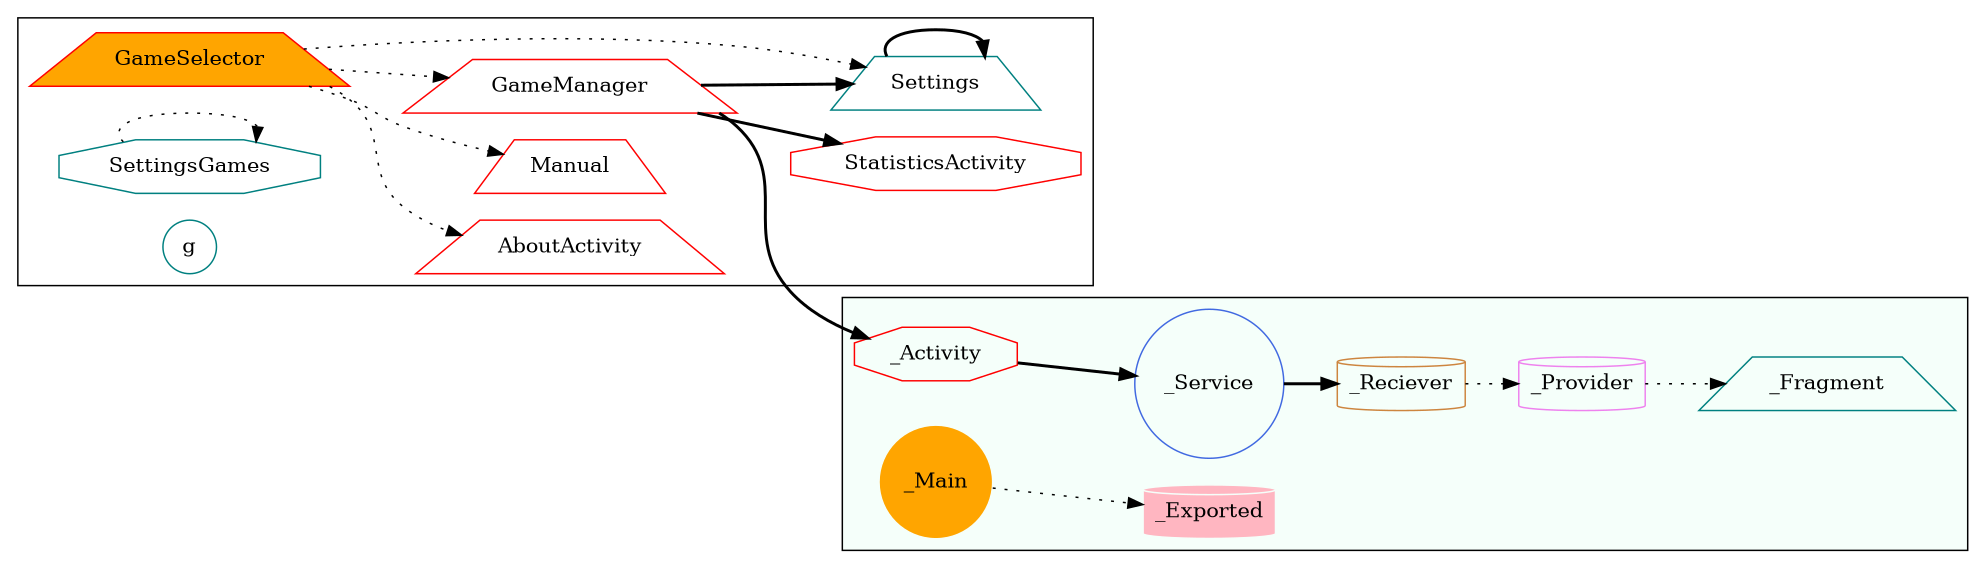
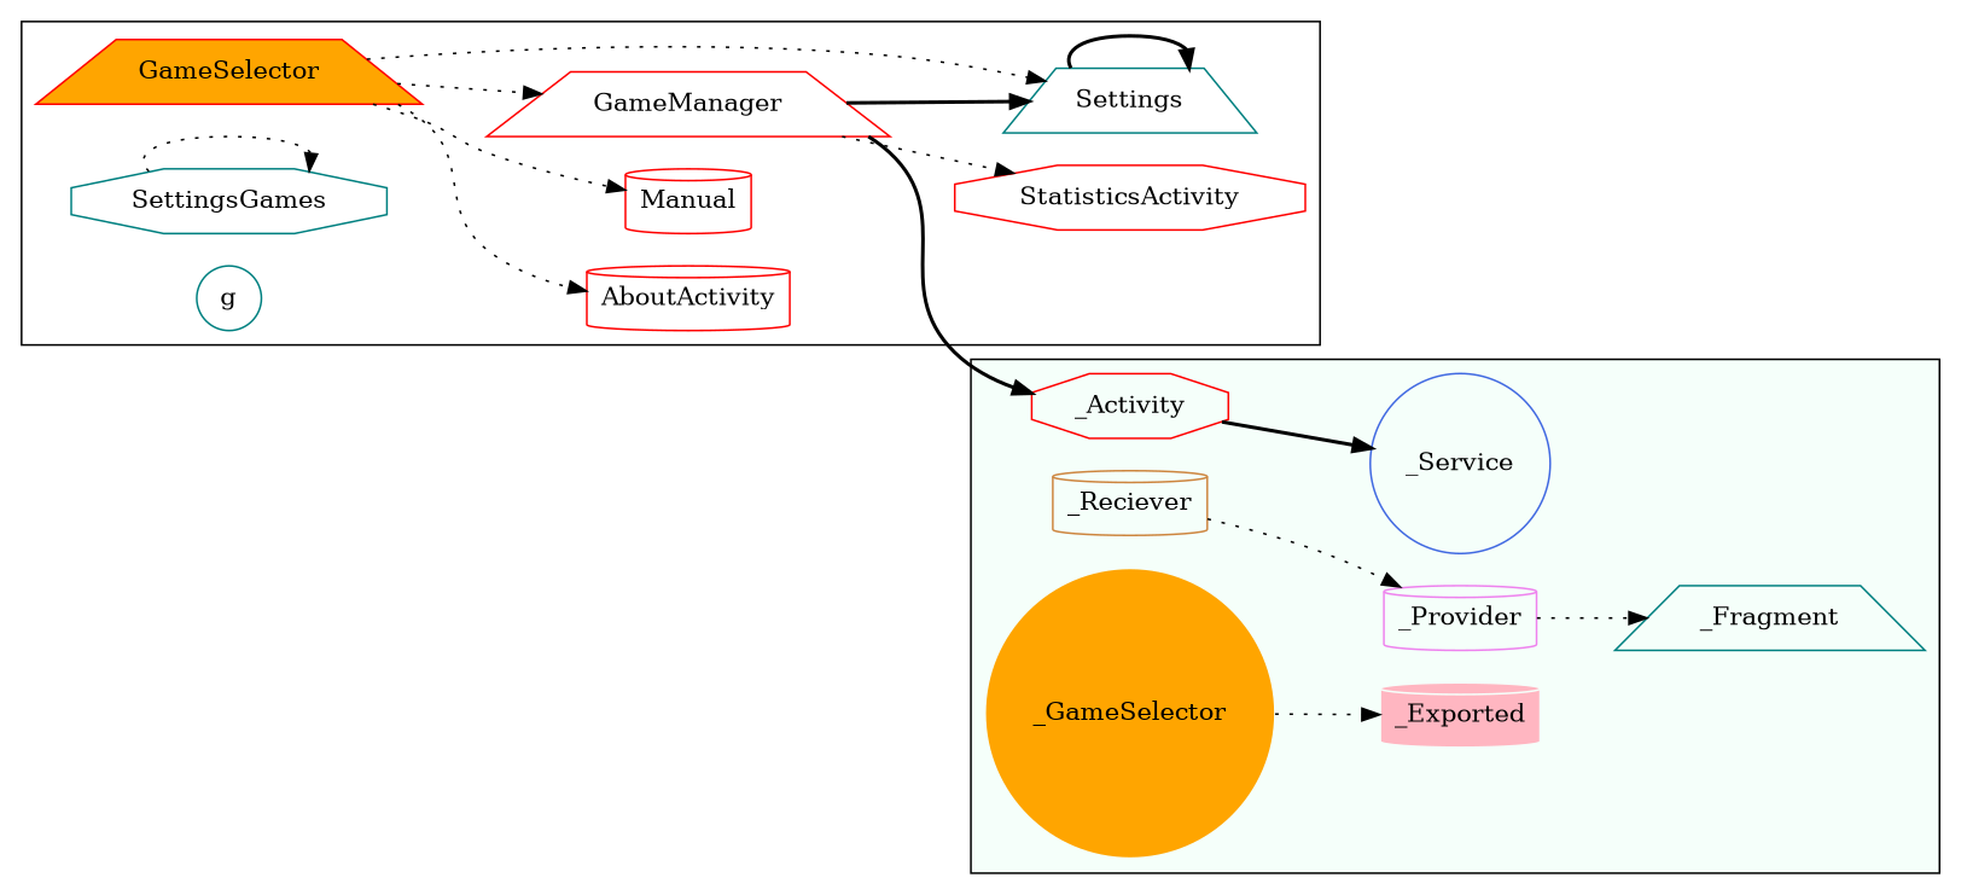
  digraph {
    rankdir=LR
    node [color=red shape=trapezium]
    edge [style=dotted]
    _Activity [shape=octagon]
    _Service [color=royalblue shape=circle]
    _Reciever [color=peru shape=cylinder]
    _Provider [color=violet shape=cylinder]
    _Fragment [color=teal]
-   _Main [color=mintcream fillcolor=orange shape=circle style=filled]
+   _Main [color=mintcream fillcolor=orange shape=circle style=filled label=_GameSelector]
    _Exported [color=mintcream fillcolor=lightpink shape=cylinder style=filled]
-   AboutActivity
-   Manual
+   AboutActivity [shape=cylinder]
+   Manual [shape=cylinder]
    GameSelector [fillcolor=orange style=filled]
    Settings [color=teal]
    GameManager
    StatisticsActivity [shape=octagon]
    SettingsGames [color=teal shape=octagon]
    g [color=teal shape=circle]
    subgraph cluster_1 {
      bgcolor=mintcream
      _Activity
      _Service
      _Reciever
      _Provider
      _Fragment
      _Main
      _Exported
    }
    subgraph cluster_2 {
      AboutActivity
      Manual
      GameSelector
      Settings
      GameManager
      StatisticsActivity
      SettingsGames
      g
    }
    _Activity -> _Service [style=bold]
-   _Service -> _Reciever [style=bold]
    _Reciever -> _Provider
    _Provider -> _Fragment
    _Main -> _Exported
    GameSelector -> AboutActivity
    GameSelector -> Manual
    GameSelector -> Settings
    GameSelector -> GameManager
    Settings -> Settings [style=bold]
    GameManager -> _Activity [style=bold]
    GameManager -> Settings [style=bold]
-   GameManager -> StatisticsActivity [style=bold]
+   GameManager -> StatisticsActivity
    SettingsGames -> SettingsGames
  }
